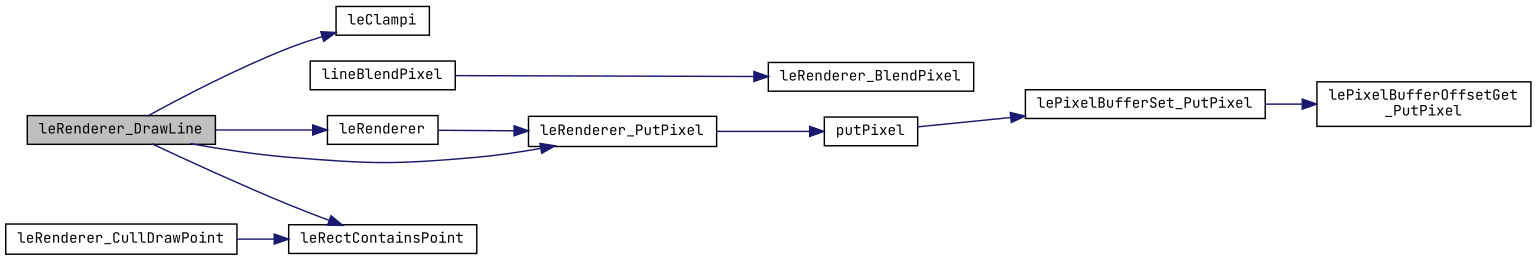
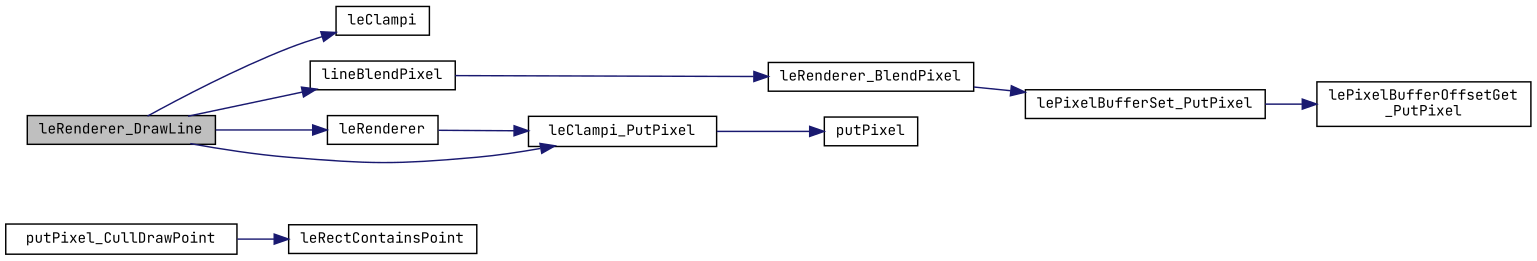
  digraph {
    fontname="JetBrains Mono"
    rankdir=LR
    node [color=black fillcolor=white fontname="JetBrains Mono" fontsize=10 shape=record style=filled]
    edge [color=midnightblue fontname="JetBrains Mono" fontsize=10 labelfontname=Helvetica labelfontsize=10 style=solid]
    n1 [fillcolor=grey75 fontcolor=black height=0.2 label=leRenderer_DrawLine width=0.4]
    n2 [height=0.2 label=leClampi width=0.4]
    n3 [height=0.2 label=lineBlendPixel width=0.4]
    n4 [height=0.2 label=leRenderer width=0.4]
-   n5 [height=0.2 label=leRenderer_PutPixel width=0.4]
-   n6 [height=0.2 label=leRenderer_CullDrawPoint width=0.4]
+   n5 [height=0.2 label=leClampi_PutPixel width=0.4]
+   n6 [height=0.2 label=putPixel_CullDrawPoint width=0.4]
    n7 [height=0.2 label=leRectContainsPoint width=0.4]
    n8 [height=0.2 label=leRenderer_BlendPixel width=0.4]
    n9 [height=0.2 label=putPixel width=0.4]
    n10 [height=0.2 label=lePixelBufferSet_PutPixel width=0.4]
    n11 [height=0.2 label="lePixelBufferOffsetGet\l_PutPixel" width=0.4]
    n1 -> n2
-   n1 -> n7
+   n1 -> n3
    n1 -> n4
    n1 -> n5
    n3 -> n8
    n4 -> n5
    n5 -> n9
    n6 -> n7
-   n9 -> n10
+   n8 -> n10
    n10 -> n11
  }
